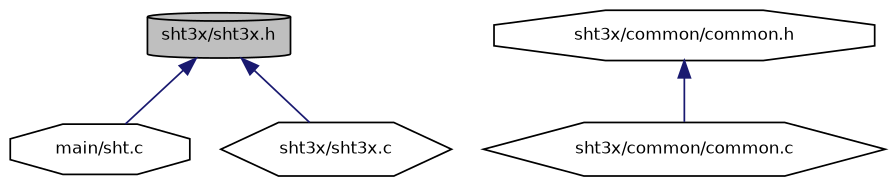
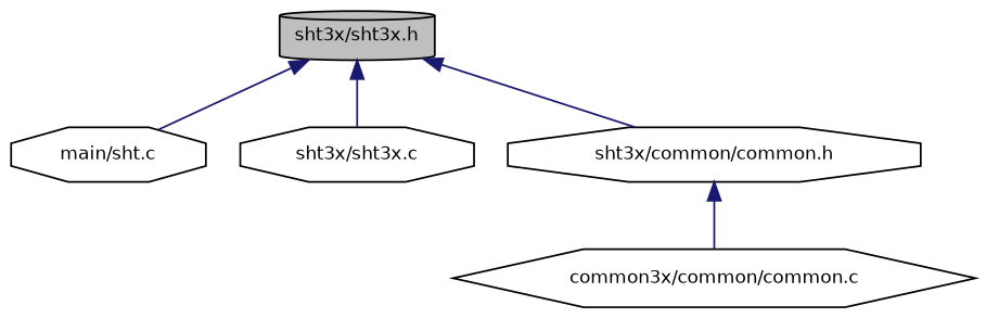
  digraph {
    node [color=black fillcolor=white fontname=Helvetica fontsize=10 shape=octagon style=filled]
    edge [color=midnightblue dir=back fontname=Helvetica fontsize=10 labelfontname=Helvetica labelfontsize=10 style=solid]
    n1 [fillcolor=grey75 fontcolor=black height=0.2 label="sht3x/sht3x.h" shape=cylinder width=0.4]
    n2 [height=0.2 label="main/sht.c" width=0.4]
-   n3 [height=0.2 label="sht3x/sht3x.c" shape=hexagon width=0.4]
+   n3 [height=0.2 label="sht3x/sht3x.c" width=0.4]
    n4 [height=0.2 label="sht3x/common/common.h" width=0.4]
-   n5 [height=0.2 label="sht3x/common/common.c" shape=hexagon width=0.4]
+   n5 [height=0.2 label="common3x/common/common.c" shape=hexagon width=0.4]
    n1 -> n2
    n1 -> n3
+   n1 -> n4
    n4 -> n5
  }
